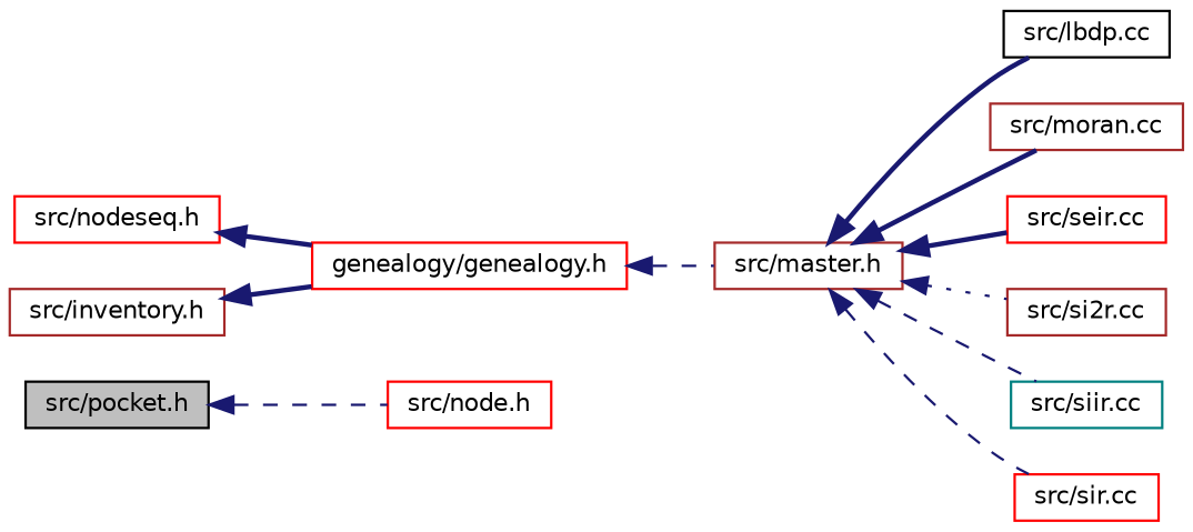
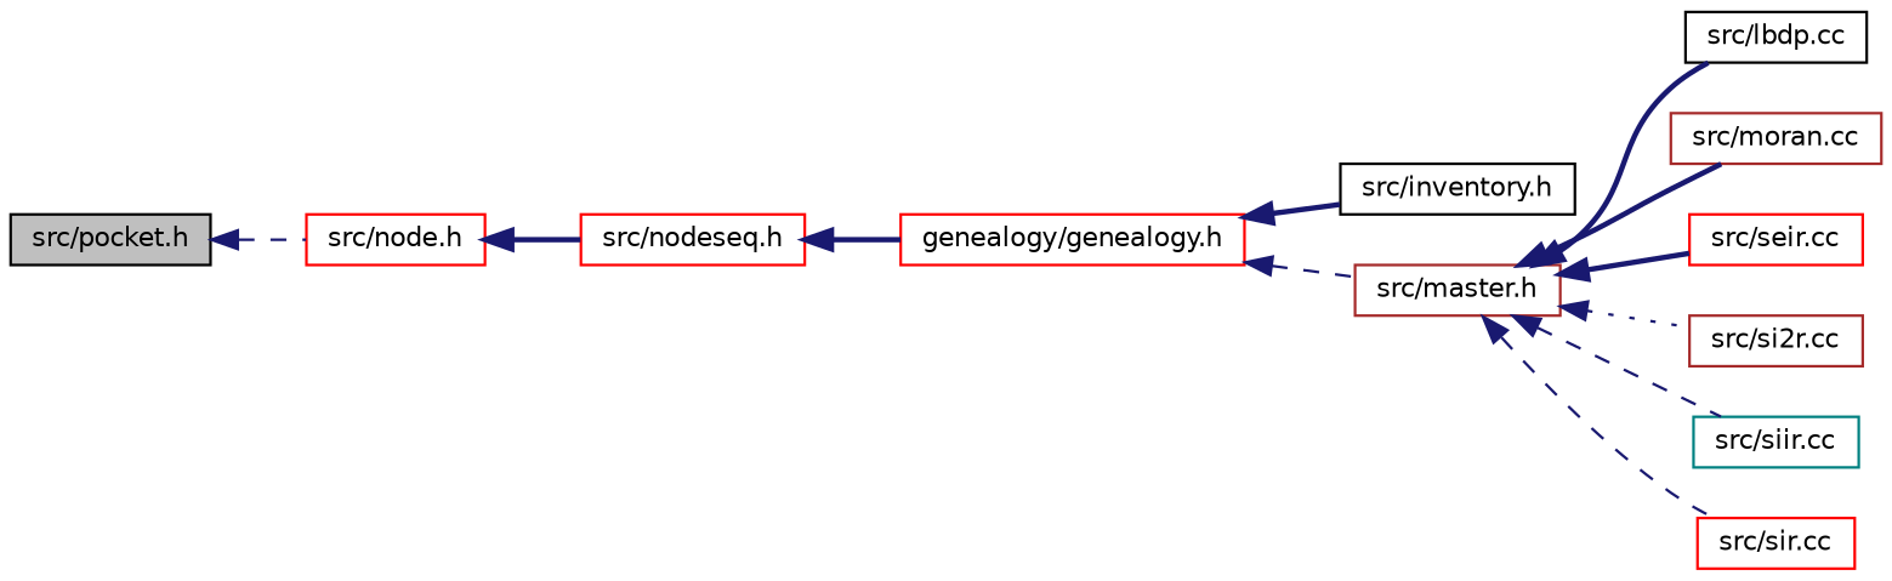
  digraph {
    rankdir=LR
    node [color=red fillcolor=white fontname=Helvetica fontsize=10 shape=record style=filled]
    edge [color=midnightblue dir=back fontname=Helvetica fontsize=10 labelfontname=Helvetica labelfontsize=10 style=bold]
    n1 [color=black fillcolor=grey75 fontcolor=black height=0.2 label="src/pocket.h" width=0.4]
    n2 [height=0.2 label="src/node.h" width=0.4]
    n3 [height=0.2 label="src/nodeseq.h" width=0.4]
    n4 [height=0.2 label="genealogy/genealogy.h" width=0.4]
-   n5 [color=brown height=0.2 label="src/inventory.h" width=0.4]
+   n5 [color=black height=0.2 label="src/inventory.h" width=0.4]
    n6 [color=brown height=0.2 label="src/master.h" width=0.4]
    n7 [color=black height=0.2 label="src/lbdp.cc" width=0.4]
    n8 [color=brown height=0.2 label="src/moran.cc" width=0.4]
    n9 [height=0.2 label="src/seir.cc" width=0.4]
    n10 [color=brown height=0.2 label="src/si2r.cc" width=0.4]
    n11 [color=teal height=0.2 label="src/siir.cc" width=0.4]
    n12 [height=0.2 label="src/sir.cc" width=0.4]
    n1 -> n2 [style=dashed]
+   n2 -> n3
    n3 -> n4
    n4 -> n6 [style=dashed]
-   n5 -> n4
+   n4 -> n5
    n6 -> n7
    n6 -> n8
    n6 -> n9
    n6 -> n10 [style=dotted]
    n6 -> n11 [style=dashed]
    n6 -> n12 [style=dashed]
  }
